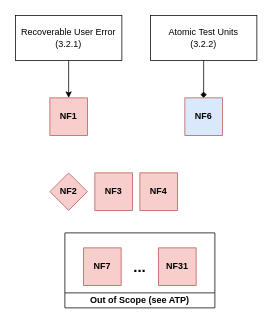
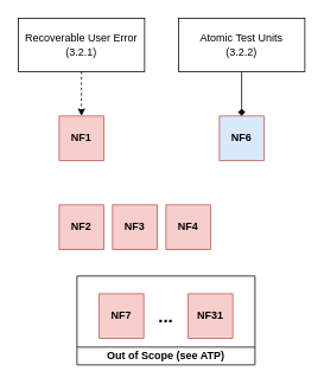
  <mxCell id="0" />
  <mxCell id="1" parent="0" />
  <mxCell id="2" value="NF1" style="rounded=0;whiteSpace=wrap;html=1;fontStyle=1;fillColor=#f8cecc;strokeColor=#b85450;" parent="1" vertex="1"><mxGeometry x="66" y="130" width="50" height="50" as="geometry" /></mxCell>
  <mxCell id="3" value="NF3" style="rounded=0;whiteSpace=wrap;html=1;fontStyle=1;fillColor=#f8cecc;strokeColor=#b85450;" parent="1" vertex="1"><mxGeometry x="126" y="230" width="50" height="50" as="geometry" /></mxCell>
- <mxCell id="4" value="NF2" style="rhombus;whiteSpace=wrap;html=1;fontStyle=1;fillColor=#f8cecc;strokeColor=#b85450;" parent="1" vertex="1"><mxGeometry x="66" y="230" width="50" height="50" as="geometry" /></mxCell>
+ <mxCell id="4" value="NF2" style="rounded=0;whiteSpace=wrap;html=1;fontStyle=1;fillColor=#f8cecc;strokeColor=#b85450;" parent="1" vertex="1"><mxGeometry x="66" y="230" width="50" height="50" as="geometry" /></mxCell>
  <mxCell id="5" value="NF4" style="rounded=0;whiteSpace=wrap;html=1;fontStyle=1;fillColor=#f8cecc;strokeColor=#b85450;" parent="1" vertex="1"><mxGeometry x="186" y="230" width="50" height="50" as="geometry" /></mxCell>
  <mxCell id="6" value="NF6" style="rounded=0;whiteSpace=wrap;html=1;fontStyle=1;fillColor=#dae8fc;strokeColor=#b85450;" parent="1" vertex="1"><mxGeometry x="246" y="130" width="50" height="50" as="geometry" /></mxCell>
- <mxCell id="7" style="edgeStyle=orthogonalEdgeStyle;rounded=0;orthogonalLoop=1;jettySize=auto;html=1;exitX=0.5;exitY=1;exitDx=0;exitDy=0;entryX=0.5;entryY=0;entryDx=0;entryDy=0;" parent="1" source="8" target="2" edge="1"><mxGeometry relative="1" as="geometry" /></mxCell>
+ <mxCell id="7" style="edgeStyle=orthogonalEdgeStyle;rounded=0;orthogonalLoop=1;jettySize=auto;html=1;exitX=0.5;exitY=1;exitDx=0;exitDy=0;entryX=0.5;entryY=0;entryDx=0;entryDy=0;dashed=1;" parent="1" source="8" target="2" edge="1"><mxGeometry relative="1" as="geometry" /></mxCell>
  <mxCell id="8" value="&lt;div&gt;Recoverable User Error&lt;br&gt;&lt;/div&gt;&lt;div&gt;(3.2.1)&lt;br&gt;&lt;/div&gt;" style="rounded=0;whiteSpace=wrap;html=1;" parent="1" vertex="1"><mxGeometry x="20" y="20" width="142" height="60" as="geometry" /></mxCell>
  <mxCell id="9" style="edgeStyle=orthogonalEdgeStyle;rounded=0;orthogonalLoop=1;jettySize=auto;html=1;exitX=0.5;exitY=1;exitDx=0;exitDy=0;entryX=0.5;entryY=0;entryDx=0;entryDy=0;endArrow=diamond;" parent="1" source="10" target="6" edge="1"><mxGeometry relative="1" as="geometry" /></mxCell>
  <mxCell id="10" value="&lt;div&gt;Atomic Test Units &lt;br&gt;&lt;/div&gt;&lt;div&gt;(3.2.2)&lt;br&gt;&lt;/div&gt;" style="rounded=0;whiteSpace=wrap;html=1;" parent="1" vertex="1"><mxGeometry x="200" y="20" width="142" height="60" as="geometry" /></mxCell>
  <mxCell id="11" value="Out of Scope (see ATP)" style="swimlane;whiteSpace=wrap;html=1;startSize=20;flipV=1;" parent="1" vertex="1"><mxGeometry x="86" y="310" width="200" height="100" as="geometry" /></mxCell>
  <mxCell id="12" value="" style="group" parent="11" vertex="1" connectable="0"><mxGeometry x="25" y="20" width="150" height="50" as="geometry" /></mxCell>
  <mxCell id="13" value="NF7" style="rounded=0;whiteSpace=wrap;html=1;fontStyle=1;fillColor=#f8cecc;strokeColor=#b85450;" parent="12" vertex="1"><mxGeometry width="50" height="50" as="geometry" /></mxCell>
  <mxCell id="14" value="NF31" style="rounded=0;whiteSpace=wrap;html=1;fontStyle=1;fillColor=#f8cecc;strokeColor=#b85450;" parent="12" vertex="1"><mxGeometry x="100" width="50" height="50" as="geometry" /></mxCell>
  <mxCell id="15" value="&lt;b&gt;&lt;font style=&quot;font-size: 20px;&quot;&gt;...&lt;/font&gt;&lt;/b&gt;" style="text;html=1;strokeColor=none;fillColor=none;align=center;verticalAlign=middle;whiteSpace=wrap;rounded=0;" parent="12" vertex="1"><mxGeometry x="50" y="10" width="50" height="30" as="geometry" /></mxCell>
